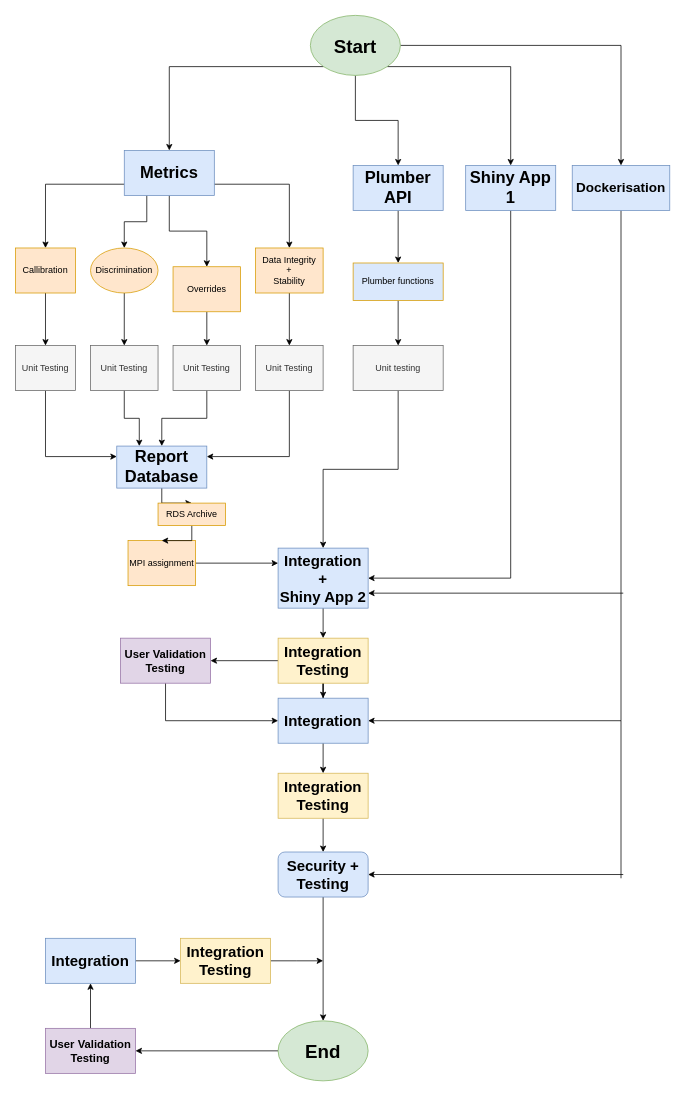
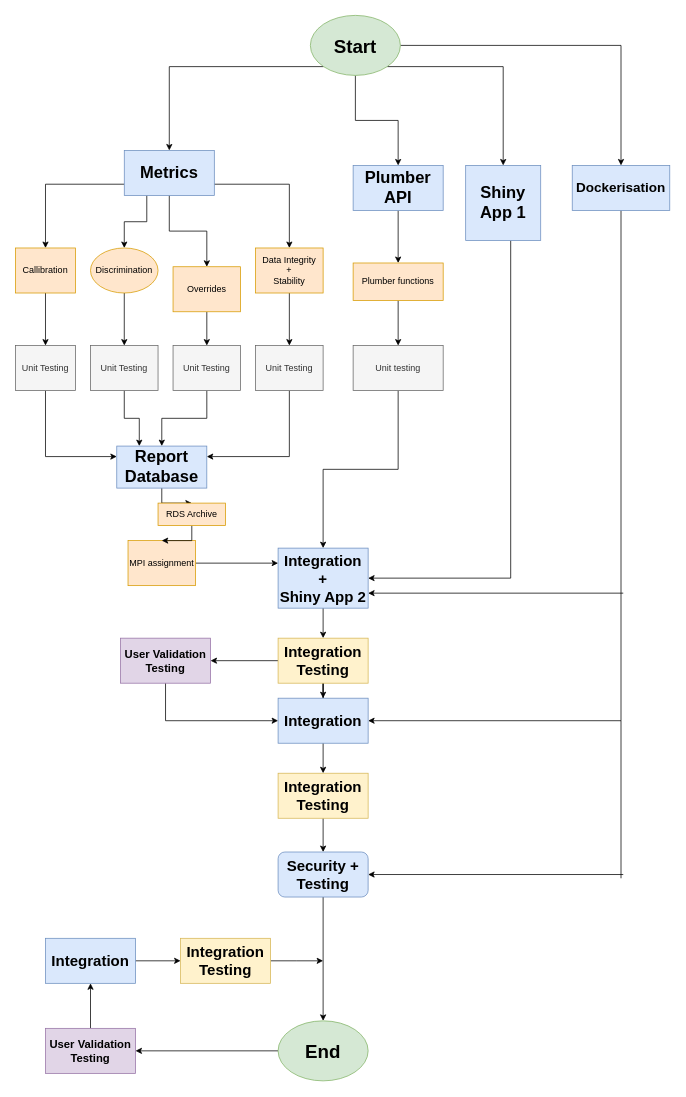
  <mxCell id="0" />
  <mxCell id="1" parent="0" />
  <mxCell id="2" style="edgeStyle=orthogonalEdgeStyle;rounded=0;orthogonalLoop=1;jettySize=auto;html=1;exitX=0;exitY=1;exitDx=0;exitDy=0;entryX=0.5;entryY=0;entryDx=0;entryDy=0;" parent="1" source="6" target="11" edge="1"><mxGeometry relative="1" as="geometry" /></mxCell>
  <mxCell id="3" style="edgeStyle=orthogonalEdgeStyle;rounded=0;orthogonalLoop=1;jettySize=auto;html=1;exitX=0.5;exitY=1;exitDx=0;exitDy=0;entryX=0.5;entryY=0;entryDx=0;entryDy=0;" parent="1" source="6" target="31" edge="1"><mxGeometry relative="1" as="geometry" /></mxCell>
  <mxCell id="4" style="edgeStyle=orthogonalEdgeStyle;rounded=0;orthogonalLoop=1;jettySize=auto;html=1;exitX=1;exitY=1;exitDx=0;exitDy=0;entryX=0.5;entryY=0;entryDx=0;entryDy=0;" parent="1" source="6" target="33" edge="1"><mxGeometry relative="1" as="geometry" /></mxCell>
  <mxCell id="5" style="edgeStyle=orthogonalEdgeStyle;rounded=0;orthogonalLoop=1;jettySize=auto;html=1;exitX=1;exitY=0.5;exitDx=0;exitDy=0;entryX=0.5;entryY=0;entryDx=0;entryDy=0;" parent="1" source="6" target="13" edge="1"><mxGeometry relative="1" as="geometry" /></mxCell>
  <mxCell id="6" value="&lt;font style=&quot;font-size: 25px&quot;&gt;&lt;b&gt;Start&lt;/b&gt;&lt;/font&gt;" style="ellipse;whiteSpace=wrap;html=1;fillColor=#d5e8d4;strokeColor=#82b366;" parent="1" vertex="1"><mxGeometry x="413" y="20" width="120" height="80" as="geometry" /></mxCell>
  <mxCell id="7" style="edgeStyle=orthogonalEdgeStyle;rounded=0;orthogonalLoop=1;jettySize=auto;html=1;exitX=0;exitY=0.75;exitDx=0;exitDy=0;entryX=0.5;entryY=0;entryDx=0;entryDy=0;" parent="1" source="11" target="17" edge="1"><mxGeometry relative="1" as="geometry" /></mxCell>
  <mxCell id="8" style="edgeStyle=orthogonalEdgeStyle;rounded=0;orthogonalLoop=1;jettySize=auto;html=1;exitX=0.25;exitY=1;exitDx=0;exitDy=0;entryX=0.5;entryY=0;entryDx=0;entryDy=0;" parent="1" source="11" target="19" edge="1"><mxGeometry relative="1" as="geometry" /></mxCell>
  <mxCell id="9" style="edgeStyle=orthogonalEdgeStyle;rounded=0;orthogonalLoop=1;jettySize=auto;html=1;exitX=0.5;exitY=1;exitDx=0;exitDy=0;entryX=0.5;entryY=0;entryDx=0;entryDy=0;" parent="1" source="11" target="15" edge="1"><mxGeometry relative="1" as="geometry" /></mxCell>
  <mxCell id="10" style="edgeStyle=orthogonalEdgeStyle;rounded=0;orthogonalLoop=1;jettySize=auto;html=1;exitX=1;exitY=0.75;exitDx=0;exitDy=0;entryX=0.5;entryY=0;entryDx=0;entryDy=0;" parent="1" source="11" target="21" edge="1"><mxGeometry relative="1" as="geometry" /></mxCell>
  <mxCell id="11" value="&lt;b&gt;&lt;font style=&quot;font-size: 22px&quot;&gt;Metrics&lt;/font&gt;&lt;/b&gt;" style="rounded=0;whiteSpace=wrap;html=1;fillColor=#dae8fc;strokeColor=#6c8ebf;" parent="1" vertex="1"><mxGeometry x="165" y="200" width="120" height="60" as="geometry" /></mxCell>
  <mxCell id="12" style="edgeStyle=orthogonalEdgeStyle;rounded=0;orthogonalLoop=1;jettySize=auto;html=1;exitX=0.5;exitY=1;exitDx=0;exitDy=0;entryX=1;entryY=0.5;entryDx=0;entryDy=0;" parent="1" source="13" target="46" edge="1"><mxGeometry relative="1" as="geometry" /></mxCell>
  <mxCell id="13" value="&lt;font style=&quot;font-size: 18px&quot;&gt;&lt;b&gt;Dockerisation&lt;/b&gt;&lt;/font&gt;" style="rounded=0;whiteSpace=wrap;html=1;fillColor=#dae8fc;strokeColor=#6c8ebf;" parent="1" vertex="1"><mxGeometry x="762" y="220" width="130" height="60" as="geometry" /></mxCell>
  <mxCell id="14" style="edgeStyle=orthogonalEdgeStyle;rounded=0;orthogonalLoop=1;jettySize=auto;html=1;exitX=0.5;exitY=1;exitDx=0;exitDy=0;entryX=0.5;entryY=0;entryDx=0;entryDy=0;" parent="1" source="15" target="27" edge="1"><mxGeometry relative="1" as="geometry" /></mxCell>
  <mxCell id="15" value="Overrides" style="rounded=0;whiteSpace=wrap;html=1;fillColor=#ffe6cc;strokeColor=#d79b00;" parent="1" vertex="1"><mxGeometry x="230" y="355" width="90" height="60" as="geometry" /></mxCell>
  <mxCell id="16" style="edgeStyle=orthogonalEdgeStyle;rounded=0;orthogonalLoop=1;jettySize=auto;html=1;exitX=0.5;exitY=1;exitDx=0;exitDy=0;entryX=0.5;entryY=0;entryDx=0;entryDy=0;" parent="1" source="17" target="23" edge="1"><mxGeometry relative="1" as="geometry" /></mxCell>
  <mxCell id="17" value="Callibration" style="rounded=0;whiteSpace=wrap;html=1;fillColor=#ffe6cc;strokeColor=#d79b00;" parent="1" vertex="1"><mxGeometry x="20" y="330" width="80" height="60" as="geometry" /></mxCell>
  <mxCell id="18" style="edgeStyle=orthogonalEdgeStyle;rounded=0;orthogonalLoop=1;jettySize=auto;html=1;exitX=0.5;exitY=1;exitDx=0;exitDy=0;entryX=0.5;entryY=0;entryDx=0;entryDy=0;" parent="1" source="19" target="25" edge="1"><mxGeometry relative="1" as="geometry" /></mxCell>
  <mxCell id="19" value="Discrimination" style="ellipse;whiteSpace=wrap;html=1;fillColor=#ffe6cc;strokeColor=#d79b00;" parent="1" vertex="1"><mxGeometry x="120" y="330" width="90" height="60" as="geometry" /></mxCell>
  <mxCell id="20" style="edgeStyle=orthogonalEdgeStyle;rounded=0;orthogonalLoop=1;jettySize=auto;html=1;exitX=0.5;exitY=1;exitDx=0;exitDy=0;entryX=0.5;entryY=0;entryDx=0;entryDy=0;" parent="1" source="21" target="29" edge="1"><mxGeometry relative="1" as="geometry" /></mxCell>
  <mxCell id="21" value="Data Integrity&lt;br&gt;+&lt;br&gt;Stability&lt;br&gt;" style="rounded=0;whiteSpace=wrap;html=1;fillColor=#ffe6cc;strokeColor=#d79b00;" parent="1" vertex="1"><mxGeometry x="340" y="330" width="90" height="60" as="geometry" /></mxCell>
  <mxCell id="22" style="edgeStyle=orthogonalEdgeStyle;rounded=0;orthogonalLoop=1;jettySize=auto;html=1;exitX=0.5;exitY=1;exitDx=0;exitDy=0;entryX=0;entryY=0.25;entryDx=0;entryDy=0;" parent="1" source="23" target="35" edge="1"><mxGeometry relative="1" as="geometry" /></mxCell>
  <mxCell id="23" value="Unit Testing" style="rounded=0;whiteSpace=wrap;html=1;fillColor=#f5f5f5;strokeColor=#666666;fontColor=#333333;" parent="1" vertex="1"><mxGeometry x="20" y="460" width="80" height="60" as="geometry" /></mxCell>
  <mxCell id="24" style="edgeStyle=orthogonalEdgeStyle;rounded=0;orthogonalLoop=1;jettySize=auto;html=1;exitX=0.5;exitY=1;exitDx=0;exitDy=0;entryX=0.25;entryY=0;entryDx=0;entryDy=0;" parent="1" source="25" target="35" edge="1"><mxGeometry relative="1" as="geometry" /></mxCell>
  <mxCell id="25" value="Unit Testing" style="rounded=0;whiteSpace=wrap;html=1;fillColor=#f5f5f5;strokeColor=#666666;fontColor=#333333;" parent="1" vertex="1"><mxGeometry x="120" y="460" width="90" height="60" as="geometry" /></mxCell>
  <mxCell id="26" style="edgeStyle=orthogonalEdgeStyle;rounded=0;orthogonalLoop=1;jettySize=auto;html=1;exitX=0.5;exitY=1;exitDx=0;exitDy=0;entryX=0.5;entryY=0;entryDx=0;entryDy=0;" parent="1" source="27" target="35" edge="1"><mxGeometry relative="1" as="geometry" /></mxCell>
  <mxCell id="27" value="Unit Testing" style="rounded=0;whiteSpace=wrap;html=1;fillColor=#f5f5f5;strokeColor=#666666;fontColor=#333333;" parent="1" vertex="1"><mxGeometry x="230" y="460" width="90" height="60" as="geometry" /></mxCell>
  <mxCell id="28" style="edgeStyle=orthogonalEdgeStyle;rounded=0;orthogonalLoop=1;jettySize=auto;html=1;exitX=0.5;exitY=1;exitDx=0;exitDy=0;entryX=1;entryY=0.25;entryDx=0;entryDy=0;" parent="1" source="29" target="35" edge="1"><mxGeometry relative="1" as="geometry" /></mxCell>
  <mxCell id="29" value="Unit Testing" style="rounded=0;whiteSpace=wrap;html=1;fillColor=#f5f5f5;strokeColor=#666666;fontColor=#333333;" parent="1" vertex="1"><mxGeometry x="340" y="460" width="90" height="60" as="geometry" /></mxCell>
  <mxCell id="30" style="edgeStyle=orthogonalEdgeStyle;rounded=0;orthogonalLoop=1;jettySize=auto;html=1;exitX=0.5;exitY=1;exitDx=0;exitDy=0;entryX=0.5;entryY=0;entryDx=0;entryDy=0;" parent="1" source="31" target="37" edge="1"><mxGeometry relative="1" as="geometry" /></mxCell>
  <mxCell id="31" value="&lt;span style=&quot;font-size: 22px&quot;&gt;&lt;b&gt;Plumber API&lt;/b&gt;&lt;/span&gt;" style="rounded=0;whiteSpace=wrap;html=1;fillColor=#dae8fc;strokeColor=#6c8ebf;" parent="1" vertex="1"><mxGeometry x="470" y="220" width="120" height="60" as="geometry" /></mxCell>
  <mxCell id="32" style="edgeStyle=orthogonalEdgeStyle;rounded=0;orthogonalLoop=1;jettySize=auto;html=1;entryX=1;entryY=0.5;entryDx=0;entryDy=0;" parent="1" source="33" target="41" edge="1"><mxGeometry relative="1" as="geometry"><Array as="points"><mxPoint x="680" y="770" /></Array></mxGeometry></mxCell>
- <mxCell id="33" value="&lt;span style=&quot;font-size: 22px&quot;&gt;&lt;b&gt;Shiny App 1&lt;/b&gt;&lt;/span&gt;" style="rounded=0;whiteSpace=wrap;html=1;fillColor=#dae8fc;strokeColor=#6c8ebf;" parent="1" vertex="1"><mxGeometry x="620" y="220" width="120" height="60" as="geometry" /></mxCell>
+ <mxCell id="33" value="&lt;span style=&quot;font-size: 22px&quot;&gt;&lt;b&gt;Shiny App 1&lt;/b&gt;&lt;/span&gt;" style="rounded=0;whiteSpace=wrap;html=1;fillColor=#dae8fc;strokeColor=#6c8ebf;" parent="1" vertex="1"><mxGeometry x="620" y="220" width="100" height="100" as="geometry" /></mxCell>
  <mxCell id="34" style="edgeStyle=orthogonalEdgeStyle;rounded=0;orthogonalLoop=1;jettySize=auto;html=1;entryX=0.5;entryY=0;entryDx=0;entryDy=0;" edge="1" parent="1" source="35" target="61"><mxGeometry relative="1" as="geometry" /></mxCell>
  <mxCell id="35" value="&lt;span style=&quot;font-size: 22px&quot;&gt;&lt;b&gt;Report Database&lt;/b&gt;&lt;/span&gt;" style="rounded=0;whiteSpace=wrap;html=1;fillColor=#dae8fc;strokeColor=#6c8ebf;" parent="1" vertex="1"><mxGeometry x="155" y="594" width="120" height="56" as="geometry" /></mxCell>
  <mxCell id="36" style="edgeStyle=orthogonalEdgeStyle;rounded=0;orthogonalLoop=1;jettySize=auto;html=1;entryX=0.5;entryY=0;entryDx=0;entryDy=0;" parent="1" source="37" target="39" edge="1"><mxGeometry relative="1" as="geometry" /></mxCell>
- <mxCell id="37" value="Plumber functions" style="rounded=0;whiteSpace=wrap;html=1;fillColor=#dae8fc;strokeColor=#d79b00;" parent="1" vertex="1"><mxGeometry x="470" y="350" width="120" height="50" as="geometry" /></mxCell>
+ <mxCell id="37" value="Plumber functions" style="rounded=0;whiteSpace=wrap;html=1;fillColor=#ffe6cc;strokeColor=#d79b00;" parent="1" vertex="1"><mxGeometry x="470" y="350" width="120" height="50" as="geometry" /></mxCell>
  <mxCell id="38" style="edgeStyle=orthogonalEdgeStyle;rounded=0;orthogonalLoop=1;jettySize=auto;html=1;entryX=0.5;entryY=0;entryDx=0;entryDy=0;" parent="1" source="39" target="41" edge="1"><mxGeometry relative="1" as="geometry" /></mxCell>
  <mxCell id="39" value="Unit testing" style="rounded=0;whiteSpace=wrap;html=1;fillColor=#f5f5f5;strokeColor=#666666;fontColor=#333333;" parent="1" vertex="1"><mxGeometry x="470" y="460" width="120" height="60" as="geometry" /></mxCell>
  <mxCell id="40" style="edgeStyle=orthogonalEdgeStyle;rounded=0;orthogonalLoop=1;jettySize=auto;html=1;exitX=0.5;exitY=1;exitDx=0;exitDy=0;entryX=0.5;entryY=0;entryDx=0;entryDy=0;" parent="1" source="41" target="44" edge="1"><mxGeometry relative="1" as="geometry" /></mxCell>
  <mxCell id="41" value="&lt;b&gt;&lt;font style=&quot;font-size: 20px&quot;&gt;Integration +&lt;br&gt;Shiny App 2&lt;br&gt;&lt;/font&gt;&lt;/b&gt;" style="rounded=0;whiteSpace=wrap;html=1;fillColor=#dae8fc;strokeColor=#6c8ebf;" parent="1" vertex="1"><mxGeometry x="370" y="730" width="120" height="80" as="geometry" /></mxCell>
  <mxCell id="42" style="edgeStyle=orthogonalEdgeStyle;rounded=0;orthogonalLoop=1;jettySize=auto;html=1;entryX=0.5;entryY=0;entryDx=0;entryDy=0;" parent="1" source="44" target="46" edge="1"><mxGeometry relative="1" as="geometry" /></mxCell>
  <mxCell id="43" style="edgeStyle=orthogonalEdgeStyle;rounded=0;orthogonalLoop=1;jettySize=auto;html=1;" parent="1" source="44" target="48" edge="1"><mxGeometry relative="1" as="geometry"><mxPoint x="220" y="880" as="targetPoint" /></mxGeometry></mxCell>
  <mxCell id="44" value="&lt;b&gt;&lt;font style=&quot;font-size: 20px&quot;&gt;Integration Testing&lt;/font&gt;&lt;/b&gt;" style="rounded=0;whiteSpace=wrap;html=1;fillColor=#fff2cc;strokeColor=#d6b656;" parent="1" vertex="1"><mxGeometry x="370" y="850" width="120" height="60" as="geometry" /></mxCell>
  <mxCell id="45" style="edgeStyle=orthogonalEdgeStyle;rounded=0;orthogonalLoop=1;jettySize=auto;html=1;entryX=0.5;entryY=0;entryDx=0;entryDy=0;" parent="1" source="46" target="50" edge="1"><mxGeometry relative="1" as="geometry" /></mxCell>
  <mxCell id="46" value="&lt;b&gt;&lt;font style=&quot;font-size: 20px&quot;&gt;Integration&lt;/font&gt;&lt;/b&gt;" style="rounded=0;whiteSpace=wrap;html=1;fillColor=#dae8fc;strokeColor=#6c8ebf;" parent="1" vertex="1"><mxGeometry x="370" y="930" width="120" height="60" as="geometry" /></mxCell>
  <mxCell id="47" style="edgeStyle=orthogonalEdgeStyle;rounded=0;orthogonalLoop=1;jettySize=auto;html=1;entryX=0;entryY=0.5;entryDx=0;entryDy=0;" parent="1" source="48" target="46" edge="1"><mxGeometry relative="1" as="geometry"><Array as="points"><mxPoint x="220" y="960" /></Array></mxGeometry></mxCell>
  <mxCell id="48" value="&lt;b&gt;&lt;font style=&quot;font-size: 15px&quot;&gt;User Validation Testing&lt;/font&gt;&lt;/b&gt;" style="rounded=0;whiteSpace=wrap;html=1;fillColor=#e1d5e7;strokeColor=#9673a6;" parent="1" vertex="1"><mxGeometry x="160" y="850" width="120" height="60" as="geometry" /></mxCell>
  <mxCell id="49" style="edgeStyle=orthogonalEdgeStyle;rounded=0;orthogonalLoop=1;jettySize=auto;html=1;entryX=0.5;entryY=0;entryDx=0;entryDy=0;" parent="1" source="50" target="54" edge="1"><mxGeometry relative="1" as="geometry" /></mxCell>
  <mxCell id="50" value="&lt;b&gt;&lt;font style=&quot;font-size: 20px&quot;&gt;Integration Testing&lt;/font&gt;&lt;/b&gt;" style="rounded=0;whiteSpace=wrap;html=1;fillColor=#fff2cc;strokeColor=#d6b656;" parent="1" vertex="1"><mxGeometry x="370" y="1030" width="120" height="60" as="geometry" /></mxCell>
  <mxCell id="51" style="edgeStyle=orthogonalEdgeStyle;rounded=0;orthogonalLoop=1;jettySize=auto;html=1;entryX=1;entryY=0.5;entryDx=0;entryDy=0;" edge="1" parent="1" source="52" target="63"><mxGeometry relative="1" as="geometry" /></mxCell>
  <mxCell id="52" value="&lt;font style=&quot;font-size: 25px&quot;&gt;&lt;b&gt;End&lt;/b&gt;&lt;/font&gt;" style="ellipse;whiteSpace=wrap;html=1;fillColor=#d5e8d4;strokeColor=#82b366;" parent="1" vertex="1"><mxGeometry x="370" y="1360" width="120" height="80" as="geometry" /></mxCell>
  <mxCell id="53" style="edgeStyle=orthogonalEdgeStyle;rounded=0;orthogonalLoop=1;jettySize=auto;html=1;entryX=0.5;entryY=0;entryDx=0;entryDy=0;" parent="1" source="54" target="52" edge="1"><mxGeometry relative="1" as="geometry" /></mxCell>
  <mxCell id="54" value="&lt;b&gt;&lt;font style=&quot;font-size: 20px&quot;&gt;Security + Testing&lt;/font&gt;&lt;/b&gt;" style="whiteSpace=wrap;html=1;fillColor=#dae8fc;strokeColor=#6c8ebf;rounded=1;" parent="1" vertex="1"><mxGeometry x="370" y="1135" width="120" height="60" as="geometry" /></mxCell>
  <mxCell id="55" style="edgeStyle=orthogonalEdgeStyle;rounded=0;orthogonalLoop=1;jettySize=auto;html=1;entryX=0;entryY=0.25;entryDx=0;entryDy=0;" edge="1" parent="1" source="56" target="41"><mxGeometry relative="1" as="geometry" /></mxCell>
  <mxCell id="56" value="MPI assignment" style="rounded=0;whiteSpace=wrap;html=1;fillColor=#ffe6cc;strokeColor=#d79b00;" vertex="1" parent="1"><mxGeometry x="170" y="720" width="90" height="60" as="geometry" /></mxCell>
  <mxCell id="57" value="" style="endArrow=classic;html=1;entryX=1;entryY=0.75;entryDx=0;entryDy=0;" edge="1" parent="1" target="41"><mxGeometry width="50" height="50" relative="1" as="geometry"><mxPoint x="830" y="790" as="sourcePoint" /><mxPoint x="1010" y="690" as="targetPoint" /></mxGeometry></mxCell>
  <mxCell id="58" value="" style="endArrow=none;html=1;" edge="1" parent="1"><mxGeometry width="50" height="50" relative="1" as="geometry"><mxPoint x="827" y="1170" as="sourcePoint" /><mxPoint x="827" y="960" as="targetPoint" /></mxGeometry></mxCell>
  <mxCell id="59" value="" style="endArrow=classic;html=1;entryX=1;entryY=0.5;entryDx=0;entryDy=0;" edge="1" parent="1" target="54"><mxGeometry width="50" height="50" relative="1" as="geometry"><mxPoint x="830" y="1165" as="sourcePoint" /><mxPoint x="500" y="1164.5" as="targetPoint" /></mxGeometry></mxCell>
  <mxCell id="60" style="edgeStyle=orthogonalEdgeStyle;rounded=0;orthogonalLoop=1;jettySize=auto;html=1;exitX=0.5;exitY=1;exitDx=0;exitDy=0;entryX=0.5;entryY=0;entryDx=0;entryDy=0;" edge="1" parent="1" source="61" target="56"><mxGeometry relative="1" as="geometry" /></mxCell>
  <mxCell id="61" value="RDS Archive" style="rounded=0;whiteSpace=wrap;html=1;fillColor=#ffe6cc;strokeColor=#d79b00;" vertex="1" parent="1"><mxGeometry x="210" y="670" width="90" height="30" as="geometry" /></mxCell>
  <mxCell id="62" value="" style="edgeStyle=orthogonalEdgeStyle;rounded=0;orthogonalLoop=1;jettySize=auto;html=1;" edge="1" parent="1" source="63" target="65"><mxGeometry relative="1" as="geometry" /></mxCell>
  <mxCell id="63" value="&lt;b&gt;&lt;font style=&quot;font-size: 15px&quot;&gt;User Validation Testing&lt;/font&gt;&lt;/b&gt;" style="rounded=0;whiteSpace=wrap;html=1;fillColor=#e1d5e7;strokeColor=#9673a6;" vertex="1" parent="1"><mxGeometry x="60" y="1370" width="120" height="60" as="geometry" /></mxCell>
  <mxCell id="64" value="" style="edgeStyle=orthogonalEdgeStyle;rounded=0;orthogonalLoop=1;jettySize=auto;html=1;" edge="1" parent="1" source="65" target="67"><mxGeometry relative="1" as="geometry" /></mxCell>
  <mxCell id="65" value="&lt;b&gt;&lt;font style=&quot;font-size: 20px&quot;&gt;Integration&lt;/font&gt;&lt;/b&gt;" style="rounded=0;whiteSpace=wrap;html=1;fillColor=#dae8fc;strokeColor=#6c8ebf;" vertex="1" parent="1"><mxGeometry x="60" y="1250" width="120" height="60" as="geometry" /></mxCell>
  <mxCell id="66" value="" style="edgeStyle=orthogonalEdgeStyle;rounded=0;orthogonalLoop=1;jettySize=auto;html=1;" edge="1" parent="1" source="67"><mxGeometry relative="1" as="geometry"><mxPoint x="430" y="1280" as="targetPoint" /></mxGeometry></mxCell>
  <mxCell id="67" value="&lt;b&gt;&lt;font style=&quot;font-size: 20px&quot;&gt;Integration Testing&lt;/font&gt;&lt;/b&gt;" style="rounded=0;whiteSpace=wrap;html=1;fillColor=#fff2cc;strokeColor=#d6b656;" vertex="1" parent="1"><mxGeometry x="240" y="1250" width="120" height="60" as="geometry" /></mxCell>
